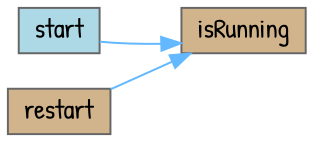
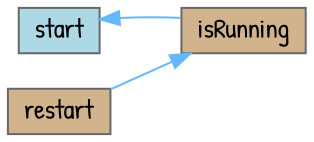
  digraph {
    fontname="Patrick Hand"
    rankdir=RL
    node [color=grey40 fillcolor=tan fontname="Patrick Hand" fontsize=14 shape=box style=filled]
    edge [color=steelblue1 dir=back fontname="Patrick Hand" fontsize=14 labelfontname=Helvetica labelfontsize=14 style=solid]
    n1 [color=gray40 fontcolor=black height=0.2 label=isRunning width=0.4]
    n2 [fillcolor=lightblue height=0.2 label=start width=0.4]
    n3 [height=0.2 label=restart width=0.4]
-   n1 -> n2
+   n2 -> n1
    n1 -> n3
  }
